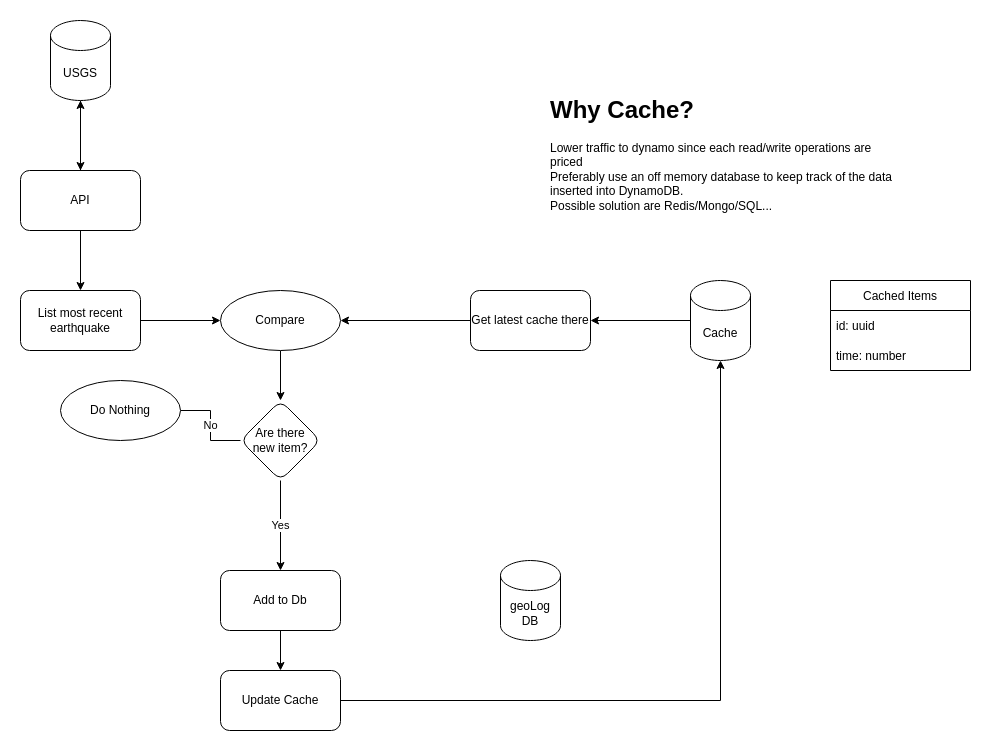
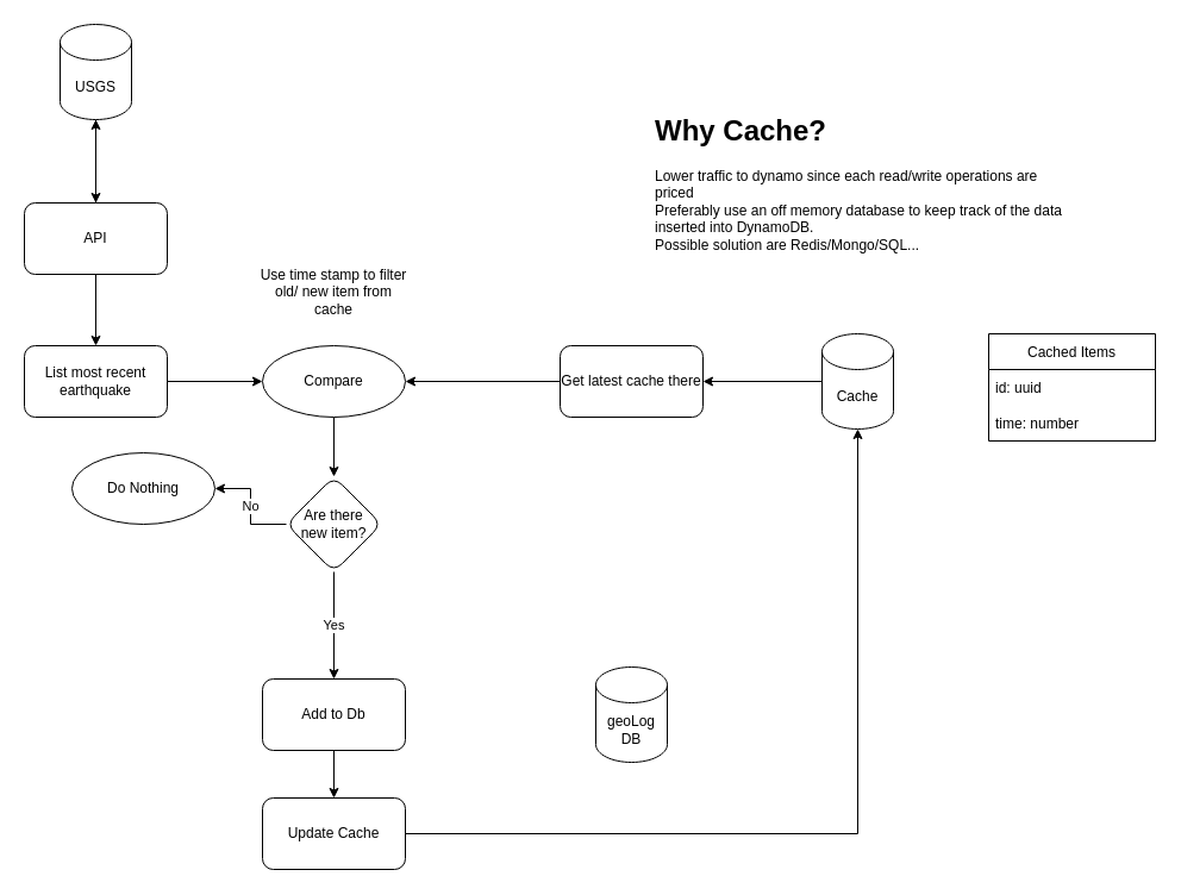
  <mxCell id="0" />
  <mxCell id="1" parent="0" />
  <mxCell id="2" value="" style="edgeStyle=orthogonalEdgeStyle;rounded=0;orthogonalLoop=1;jettySize=auto;html=1;" parent="1" source="3" target="6" edge="1"><mxGeometry relative="1" as="geometry" /></mxCell>
  <mxCell id="3" value="USGS" style="shape=cylinder3;whiteSpace=wrap;html=1;boundedLbl=1;backgroundOutline=1;size=15;" parent="1" vertex="1"><mxGeometry x="50" y="20" width="60" height="80" as="geometry" /></mxCell>
  <mxCell id="4" value="" style="edgeStyle=orthogonalEdgeStyle;rounded=0;orthogonalLoop=1;jettySize=auto;html=1;" parent="1" source="6" target="8" edge="1"><mxGeometry relative="1" as="geometry" /></mxCell>
  <mxCell id="5" value="" style="edgeStyle=orthogonalEdgeStyle;rounded=0;orthogonalLoop=1;jettySize=auto;html=1;" parent="1" source="6" target="3" edge="1"><mxGeometry relative="1" as="geometry" /></mxCell>
  <mxCell id="6" value="API" style="rounded=1;whiteSpace=wrap;html=1;" parent="1" vertex="1"><mxGeometry x="20" y="170" width="120" height="60" as="geometry" /></mxCell>
  <mxCell id="7" value="" style="edgeStyle=orthogonalEdgeStyle;rounded=0;orthogonalLoop=1;jettySize=auto;html=1;" edge="1" parent="1" source="8" target="28"><mxGeometry relative="1" as="geometry" /></mxCell>
  <mxCell id="8" value="List most recent earthquake" style="whiteSpace=wrap;html=1;rounded=1;" parent="1" vertex="1"><mxGeometry x="20" y="290" width="120" height="60" as="geometry" /></mxCell>
  <mxCell id="9" value="geoLog&lt;br&gt;DB" style="shape=cylinder3;whiteSpace=wrap;html=1;boundedLbl=1;backgroundOutline=1;size=15;" parent="1" vertex="1"><mxGeometry x="500" y="560" width="60" height="80" as="geometry" /></mxCell>
  <mxCell id="10" style="edgeStyle=orthogonalEdgeStyle;rounded=0;orthogonalLoop=1;jettySize=auto;html=1;entryX=1;entryY=0.5;entryDx=0;entryDy=0;" edge="1" parent="1" source="11" target="28"><mxGeometry relative="1" as="geometry" /></mxCell>
  <mxCell id="11" value="Get latest cache there" style="rounded=1;whiteSpace=wrap;html=1;" parent="1" vertex="1"><mxGeometry x="470" y="290" width="120" height="60" as="geometry" /></mxCell>
- <mxCell id="12" value="No" style="edgeStyle=orthogonalEdgeStyle;rounded=0;orthogonalLoop=1;jettySize=auto;html=1;endArrow=none;" parent="1" source="14" target="15" edge="1"><mxGeometry relative="1" as="geometry" /></mxCell>
+ <mxCell id="12" value="No" style="edgeStyle=orthogonalEdgeStyle;rounded=0;orthogonalLoop=1;jettySize=auto;html=1;" parent="1" source="14" target="15" edge="1"><mxGeometry relative="1" as="geometry" /></mxCell>
  <mxCell id="13" value="Yes" style="edgeStyle=orthogonalEdgeStyle;rounded=0;orthogonalLoop=1;jettySize=auto;html=1;" parent="1" source="14" target="17" edge="1"><mxGeometry relative="1" as="geometry" /></mxCell>
  <mxCell id="14" value="Are there &lt;br&gt;new item?" style="rhombus;whiteSpace=wrap;html=1;rounded=1;" parent="1" vertex="1"><mxGeometry x="240" y="400" width="80" height="80" as="geometry" /></mxCell>
  <mxCell id="15" value="Do Nothing" style="ellipse;whiteSpace=wrap;html=1;rounded=1;" parent="1" vertex="1"><mxGeometry x="60" y="380" width="120" height="60" as="geometry" /></mxCell>
  <mxCell id="16" value="" style="edgeStyle=orthogonalEdgeStyle;rounded=0;orthogonalLoop=1;jettySize=auto;html=1;" parent="1" source="17" target="19" edge="1"><mxGeometry relative="1" as="geometry" /></mxCell>
  <mxCell id="17" value="Add to Db" style="whiteSpace=wrap;html=1;rounded=1;" parent="1" vertex="1"><mxGeometry x="220" y="570" width="120" height="60" as="geometry" /></mxCell>
  <mxCell id="18" style="edgeStyle=orthogonalEdgeStyle;rounded=0;orthogonalLoop=1;jettySize=auto;html=1;" parent="1" source="19" target="21" edge="1"><mxGeometry relative="1" as="geometry" /></mxCell>
  <mxCell id="19" value="Update Cache" style="rounded=1;whiteSpace=wrap;html=1;" parent="1" vertex="1"><mxGeometry x="220" y="670" width="120" height="60" as="geometry" /></mxCell>
  <mxCell id="20" style="edgeStyle=orthogonalEdgeStyle;rounded=0;orthogonalLoop=1;jettySize=auto;html=1;entryX=1;entryY=0.5;entryDx=0;entryDy=0;" parent="1" source="21" target="11" edge="1"><mxGeometry relative="1" as="geometry" /></mxCell>
  <mxCell id="21" value="Cache" style="shape=cylinder3;whiteSpace=wrap;html=1;boundedLbl=1;backgroundOutline=1;size=15;" parent="1" vertex="1"><mxGeometry x="690" y="280" width="60" height="80" as="geometry" /></mxCell>
+ <mxCell id="22" value="Use time stamp to filter old/ new item from cache" style="text;html=1;strokeColor=none;fillColor=none;align=center;verticalAlign=middle;whiteSpace=wrap;rounded=0;" parent="1" vertex="1"><mxGeometry x="215" y="210" width="130" height="70" as="geometry" /></mxCell>
  <mxCell id="23" value="Cached Items" style="swimlane;fontStyle=0;childLayout=stackLayout;horizontal=1;startSize=30;horizontalStack=0;resizeParent=1;resizeParentMax=0;resizeLast=0;collapsible=1;marginBottom=0;" parent="1" vertex="1"><mxGeometry x="830" y="280" width="140" height="90" as="geometry" /></mxCell>
  <mxCell id="24" value="id: uuid" style="text;strokeColor=none;fillColor=none;align=left;verticalAlign=middle;spacingLeft=4;spacingRight=4;overflow=hidden;points=[[0,0.5],[1,0.5]];portConstraint=eastwest;rotatable=0;" parent="23" vertex="1"><mxGeometry y="30" width="140" height="30" as="geometry" /></mxCell>
  <mxCell id="25" value="time: number" style="text;strokeColor=none;fillColor=none;align=left;verticalAlign=middle;spacingLeft=4;spacingRight=4;overflow=hidden;points=[[0,0.5],[1,0.5]];portConstraint=eastwest;rotatable=0;" parent="23" vertex="1"><mxGeometry y="60" width="140" height="30" as="geometry" /></mxCell>
  <mxCell id="26" value="&lt;h1&gt;Why Cache?&lt;/h1&gt;&lt;p&gt;Lower traffic to dynamo since each read/write operations are priced&lt;br&gt;Preferably use an off memory database to keep track of the data inserted into DynamoDB.&lt;br&gt;Possible solution are Redis/Mongo/SQL...&lt;/p&gt;" style="text;html=1;strokeColor=none;fillColor=none;spacing=5;spacingTop=-20;whiteSpace=wrap;overflow=hidden;rounded=0;" vertex="1" parent="1"><mxGeometry x="545" y="90" width="350" height="190" as="geometry" /></mxCell>
  <mxCell id="27" value="" style="edgeStyle=orthogonalEdgeStyle;rounded=0;orthogonalLoop=1;jettySize=auto;html=1;" edge="1" parent="1" source="28" target="14"><mxGeometry relative="1" as="geometry" /></mxCell>
  <mxCell id="28" value="Compare" style="ellipse;whiteSpace=wrap;html=1;" vertex="1" parent="1"><mxGeometry x="220" y="290" width="120" height="60" as="geometry" /></mxCell>
